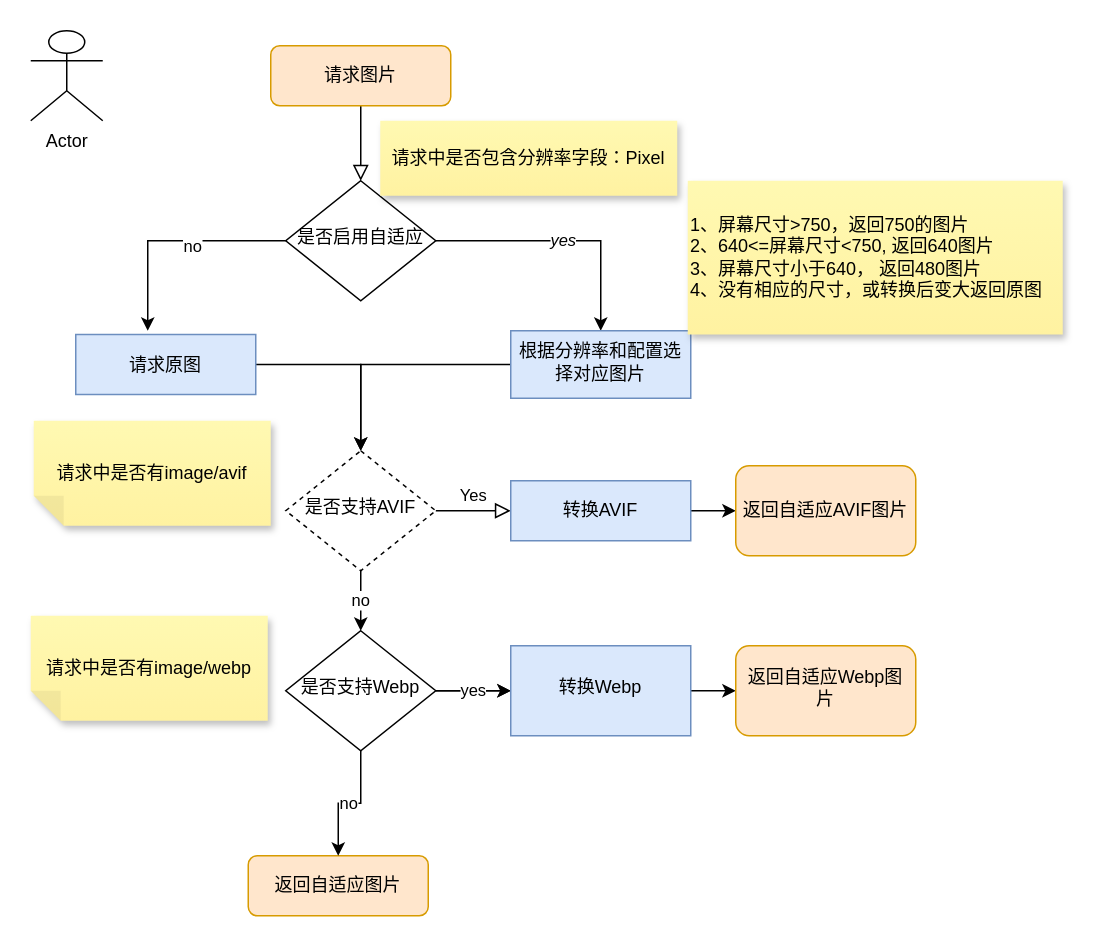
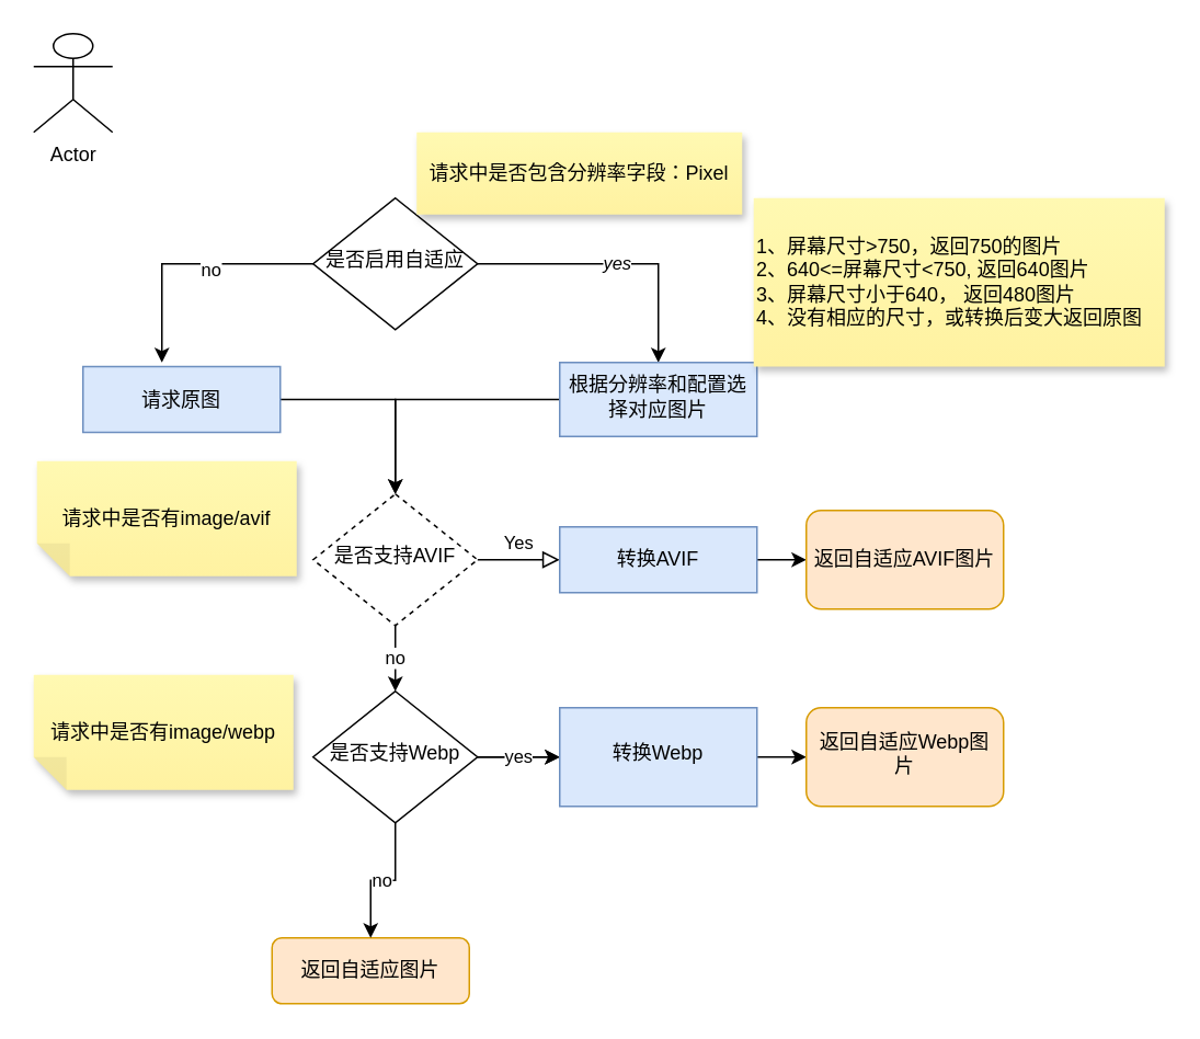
  <mxCell id="0" />
  <mxCell id="1" parent="0" />
- <mxCell id="2" value="" style="rounded=0;html=1;jettySize=auto;orthogonalLoop=1;fontSize=11;endArrow=block;endFill=0;endSize=8;strokeWidth=1;shadow=0;labelBackgroundColor=none;edgeStyle=orthogonalEdgeStyle;" edge="1" parent="1" source="3" target="7"><mxGeometry relative="1" as="geometry" /></mxCell>
- <mxCell id="3" value="请求图片" style="rounded=1;whiteSpace=wrap;html=1;fontSize=12;glass=0;strokeWidth=1;shadow=0;fillColor=#ffe6cc;strokeColor=#d79b00;" vertex="1" parent="1"><mxGeometry x="180" y="30" width="120" height="40" as="geometry" /></mxCell>
  <mxCell id="4" value="yes" style="edgeStyle=orthogonalEdgeStyle;rounded=0;orthogonalLoop=1;jettySize=auto;html=1;fontStyle=2" edge="1" parent="1" source="7" target="17"><mxGeometry relative="1" as="geometry" /></mxCell>
  <mxCell id="5" style="edgeStyle=orthogonalEdgeStyle;rounded=0;orthogonalLoop=1;jettySize=auto;html=1;entryX=0.4;entryY=-0.062;entryDx=0;entryDy=0;entryPerimeter=0;" edge="1" parent="1" source="7" target="9"><mxGeometry relative="1" as="geometry" /></mxCell>
  <mxCell id="6" value="no" style="edgeLabel;html=1;align=center;verticalAlign=middle;resizable=0;points=[];" vertex="1" connectable="0" parent="5"><mxGeometry x="-0.175" y="3" relative="1" as="geometry"><mxPoint as="offset" /></mxGeometry></mxCell>
  <mxCell id="7" value="是否启用自适应" style="rhombus;whiteSpace=wrap;html=1;shadow=0;fontFamily=Helvetica;fontSize=12;align=center;strokeWidth=1;spacing=6;spacingTop=-4;" vertex="1" parent="1"><mxGeometry x="190" y="120" width="100" height="80" as="geometry" /></mxCell>
  <mxCell id="8" style="edgeStyle=orthogonalEdgeStyle;rounded=0;orthogonalLoop=1;jettySize=auto;html=1;entryX=0.5;entryY=0;entryDx=0;entryDy=0;" edge="1" parent="1" source="9" target="12"><mxGeometry relative="1" as="geometry" /></mxCell>
  <mxCell id="9" value="请求原图" style="rounded=0;whiteSpace=wrap;html=1;fontSize=12;glass=0;strokeWidth=1;shadow=0;fillColor=#dae8fc;strokeColor=#6c8ebf;" vertex="1" parent="1"><mxGeometry x="50" y="222.5" width="120" height="40" as="geometry" /></mxCell>
  <mxCell id="10" value="Yes" style="edgeStyle=orthogonalEdgeStyle;rounded=0;html=1;jettySize=auto;orthogonalLoop=1;fontSize=11;endArrow=block;endFill=0;endSize=8;strokeWidth=1;shadow=0;labelBackgroundColor=none;" edge="1" parent="1" source="12" target="15"><mxGeometry y="10" relative="1" as="geometry"><mxPoint as="offset" /></mxGeometry></mxCell>
  <mxCell id="11" value="no" style="edgeStyle=orthogonalEdgeStyle;rounded=0;orthogonalLoop=1;jettySize=auto;html=1;" edge="1" parent="1" source="12" target="22"><mxGeometry relative="1" as="geometry" /></mxCell>
  <mxCell id="12" value="是否支持AVIF" style="rhombus;whiteSpace=wrap;html=1;shadow=0;fontFamily=Helvetica;fontSize=12;align=center;strokeWidth=1;spacing=6;spacingTop=-4;dashed=1;" vertex="1" parent="1"><mxGeometry x="190" y="300" width="100" height="80" as="geometry" /></mxCell>
  <mxCell id="13" value="返回自适应图片" style="rounded=1;whiteSpace=wrap;html=1;fontSize=12;glass=0;strokeWidth=1;shadow=0;fillColor=#ffe6cc;strokeColor=#d79b00;" vertex="1" parent="1"><mxGeometry x="165" y="570" width="120" height="40" as="geometry" /></mxCell>
  <mxCell id="14" value="" style="edgeStyle=orthogonalEdgeStyle;rounded=0;orthogonalLoop=1;jettySize=auto;html=1;" edge="1" parent="1" source="15" target="18"><mxGeometry relative="1" as="geometry" /></mxCell>
  <mxCell id="15" value="转换AVIF" style="rounded=0;whiteSpace=wrap;html=1;fontSize=12;glass=0;strokeWidth=1;shadow=0;fillColor=#dae8fc;strokeColor=#6c8ebf;" vertex="1" parent="1"><mxGeometry x="340" y="320" width="120" height="40" as="geometry" /></mxCell>
  <mxCell id="16" style="edgeStyle=orthogonalEdgeStyle;rounded=0;orthogonalLoop=1;jettySize=auto;html=1;entryX=0.5;entryY=0;entryDx=0;entryDy=0;" edge="1" parent="1" source="17" target="12"><mxGeometry relative="1" as="geometry" /></mxCell>
  <mxCell id="17" value="根据分辨率和配置选择对应图片" style="whiteSpace=wrap;html=1;shadow=0;strokeWidth=1;spacing=6;spacingTop=-4;rounded=0;fillStyle=auto;fillColor=#dae8fc;strokeColor=#6c8ebf;movable=1;resizable=1;rotatable=1;deletable=1;editable=1;locked=0;connectable=1;" vertex="1" parent="1"><mxGeometry x="340" y="220" width="120" height="45" as="geometry" /></mxCell>
  <mxCell id="18" value="返回自适应AVIF图片" style="whiteSpace=wrap;html=1;rounded=1;glass=0;strokeWidth=1;shadow=0;fillColor=#ffe6cc;strokeColor=#d79b00;" vertex="1" parent="1"><mxGeometry x="490" y="310" width="120" height="60" as="geometry" /></mxCell>
  <mxCell id="19" value="" style="edgeStyle=orthogonalEdgeStyle;rounded=0;orthogonalLoop=1;jettySize=auto;html=1;" edge="1" parent="1" source="22" target="24"><mxGeometry relative="1" as="geometry" /></mxCell>
  <mxCell id="20" value="no" style="edgeStyle=orthogonalEdgeStyle;rounded=0;orthogonalLoop=1;jettySize=auto;html=1;entryX=0.5;entryY=0;entryDx=0;entryDy=0;" edge="1" parent="1" source="22" target="13"><mxGeometry relative="1" as="geometry" /></mxCell>
  <mxCell id="21" value="yes" style="edgeStyle=orthogonalEdgeStyle;rounded=0;orthogonalLoop=1;jettySize=auto;html=1;" edge="1" parent="1" source="22" target="24"><mxGeometry relative="1" as="geometry" /></mxCell>
  <mxCell id="22" value="是否支持Webp" style="rhombus;whiteSpace=wrap;html=1;shadow=0;fontFamily=Helvetica;fontSize=12;align=center;strokeWidth=1;spacing=6;spacingTop=-4;" vertex="1" parent="1"><mxGeometry x="190" y="420" width="100" height="80" as="geometry" /></mxCell>
  <mxCell id="23" value="" style="edgeStyle=orthogonalEdgeStyle;rounded=0;orthogonalLoop=1;jettySize=auto;html=1;" edge="1" parent="1" source="24" target="25"><mxGeometry relative="1" as="geometry" /></mxCell>
  <mxCell id="24" value="转换Webp" style="whiteSpace=wrap;html=1;shadow=0;strokeWidth=1;spacing=6;spacingTop=-4;fillColor=#dae8fc;strokeColor=#6c8ebf;" vertex="1" parent="1"><mxGeometry x="340" y="430" width="120" height="60" as="geometry" /></mxCell>
  <mxCell id="25" value="返回自适应Webp图片" style="whiteSpace=wrap;html=1;shadow=0;strokeWidth=1;spacing=6;spacingTop=-4;rounded=1;fillColor=#ffe6cc;strokeColor=#d79b00;" vertex="1" parent="1"><mxGeometry x="490" y="430" width="120" height="60" as="geometry" /></mxCell>
  <mxCell id="26" value="Actor" style="shape=umlActor;verticalLabelPosition=bottom;verticalAlign=top;html=1;outlineConnect=0;" vertex="1" parent="1"><mxGeometry x="20" y="20" width="48" height="60" as="geometry" /></mxCell>
  <mxCell id="27" value="请求中是否包含分辨率字段：Pixel" style="shape=note;whiteSpace=wrap;html=1;backgroundOutline=1;fontColor=#000000;darkOpacity=0.05;fillColor=#FFF9B2;strokeColor=none;fillStyle=solid;direction=west;gradientDirection=north;gradientColor=#FFF2A1;shadow=1;size=0;pointerEvents=1;" vertex="1" parent="1"><mxGeometry x="253" y="80" width="198" height="50" as="geometry" /></mxCell>
  <mxCell id="28" value="1、屏幕尺寸&amp;gt;750，返回750的图片&lt;br&gt;2、640&amp;lt;=屏幕尺寸&amp;lt;750, 返回640图片&lt;br&gt;3、屏幕尺寸小于640， 返回480图片&lt;br&gt;4、没有相应的尺寸，或转换后变大返回原图" style="shape=note;whiteSpace=wrap;html=1;backgroundOutline=1;fontColor=#000000;darkOpacity=0.05;fillColor=#FFF9B2;strokeColor=none;fillStyle=solid;direction=west;gradientDirection=north;gradientColor=#FFF2A1;shadow=1;size=0;pointerEvents=1;align=left;" vertex="1" parent="1"><mxGeometry x="458" y="120" width="250" height="102.5" as="geometry" /></mxCell>
  <mxCell id="29" value="请求中是否有image/avif" style="shape=note;whiteSpace=wrap;html=1;backgroundOutline=1;fontColor=#000000;darkOpacity=0.05;fillColor=#FFF9B2;strokeColor=none;fillStyle=solid;direction=west;gradientDirection=north;gradientColor=#FFF2A1;shadow=1;size=20;pointerEvents=1;" vertex="1" parent="1"><mxGeometry x="22" y="280" width="158" height="70" as="geometry" /></mxCell>
  <mxCell id="30" value="请求中是否有image/webp" style="shape=note;whiteSpace=wrap;html=1;backgroundOutline=1;fontColor=#000000;darkOpacity=0.05;fillColor=#FFF9B2;strokeColor=none;fillStyle=solid;direction=west;gradientDirection=north;gradientColor=#FFF2A1;shadow=1;size=20;pointerEvents=1;" vertex="1" parent="1"><mxGeometry x="20" y="410" width="158" height="70" as="geometry" /></mxCell>
